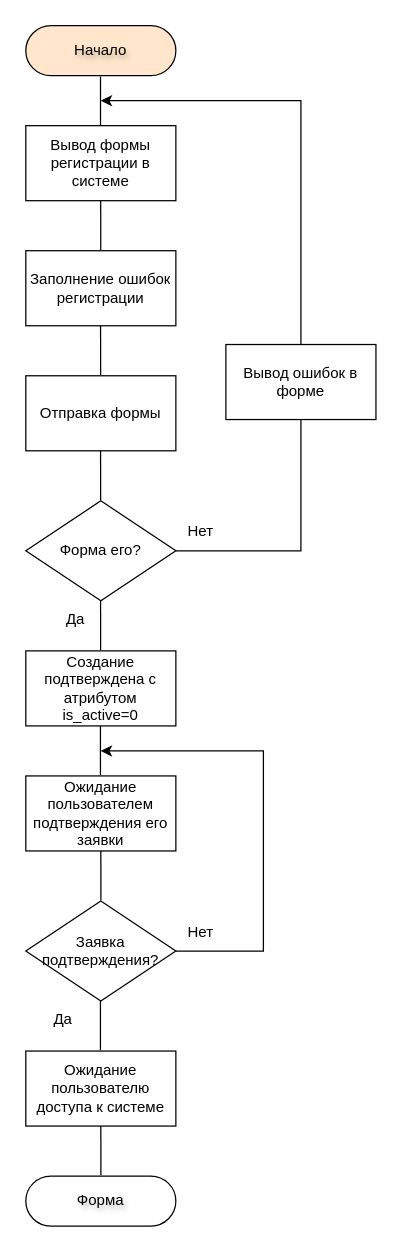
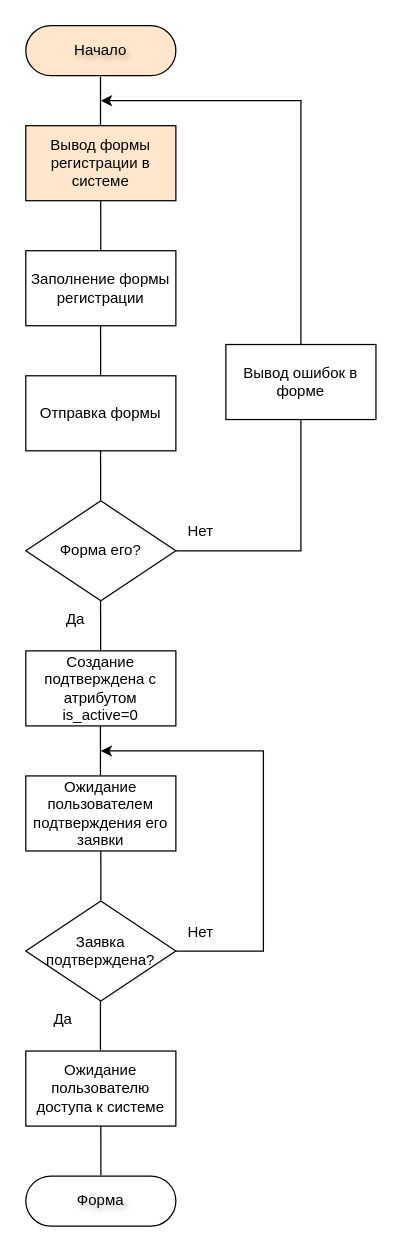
  <mxCell id="0" />
  <mxCell id="1" parent="0" />
  <mxCell id="2" value="Начало" style="rounded=1;whiteSpace=wrap;html=1;fontSize=12;glass=0;strokeWidth=1;shadow=0;spacing=0;textShadow=1;arcSize=50;fillColor=#ffe6cc;" vertex="1" parent="1"><mxGeometry x="20" y="20" width="120" height="40" as="geometry" /></mxCell>
  <mxCell id="3" value="" style="endArrow=none;html=1;rounded=0;entryX=0.533;entryY=1.015;entryDx=0;entryDy=0;entryPerimeter=0;" edge="1" parent="1"><mxGeometry width="50" height="50" relative="1" as="geometry"><mxPoint x="79.94" y="199.4" as="sourcePoint" /><mxPoint x="79.9" y="160" as="targetPoint" /></mxGeometry></mxCell>
- <mxCell id="4" value="Заполнение ошибок регистрации" style="rounded=0;whiteSpace=wrap;html=1;" vertex="1" parent="1"><mxGeometry x="20" y="200" width="120" height="60" as="geometry" /></mxCell>
+ <mxCell id="4" value="Заполнение формы регистрации" style="rounded=0;whiteSpace=wrap;html=1;" vertex="1" parent="1"><mxGeometry x="20" y="200" width="120" height="60" as="geometry" /></mxCell>
  <mxCell id="5" value="" style="endArrow=none;html=1;rounded=0;entryX=0.533;entryY=1.015;entryDx=0;entryDy=0;entryPerimeter=0;" edge="1" parent="1"><mxGeometry width="50" height="50" relative="1" as="geometry"><mxPoint x="79.84" y="299.4" as="sourcePoint" /><mxPoint x="79.8" y="260" as="targetPoint" /></mxGeometry></mxCell>
  <mxCell id="6" value="Отправка формы" style="rounded=0;whiteSpace=wrap;html=1;" vertex="1" parent="1"><mxGeometry x="20" y="300" width="120" height="60" as="geometry" /></mxCell>
  <mxCell id="7" value="" style="endArrow=none;html=1;rounded=0;entryX=0.533;entryY=1.015;entryDx=0;entryDy=0;entryPerimeter=0;" edge="1" parent="1"><mxGeometry width="50" height="50" relative="1" as="geometry"><mxPoint x="79.84" y="399.4" as="sourcePoint" /><mxPoint x="79.8" y="360" as="targetPoint" /></mxGeometry></mxCell>
  <mxCell id="8" value="Форма его?" style="rhombus;whiteSpace=wrap;html=1;" vertex="1" parent="1"><mxGeometry x="20" y="400" width="120" height="80" as="geometry" /></mxCell>
  <mxCell id="9" value="" style="endArrow=none;html=1;rounded=0;entryX=0.533;entryY=1.015;entryDx=0;entryDy=0;entryPerimeter=0;" edge="1" parent="1"><mxGeometry width="50" height="50" relative="1" as="geometry"><mxPoint x="79.84" y="519.4" as="sourcePoint" /><mxPoint x="79.8" y="480" as="targetPoint" /></mxGeometry></mxCell>
  <mxCell id="10" value="Да" style="text;html=1;align=center;verticalAlign=middle;whiteSpace=wrap;rounded=0;" vertex="1" parent="1"><mxGeometry x="30" y="480" width="60" height="30" as="geometry" /></mxCell>
  <mxCell id="11" value="Нет" style="text;html=1;align=center;verticalAlign=middle;whiteSpace=wrap;rounded=0;" vertex="1" parent="1"><mxGeometry x="130" y="410" width="60" height="30" as="geometry" /></mxCell>
- <mxCell id="12" value="Вывод формы регистрации в системе" style="rounded=0;whiteSpace=wrap;html=1;" vertex="1" parent="1"><mxGeometry x="20" y="100" width="120" height="60" as="geometry" /></mxCell>
+ <mxCell id="12" value="Вывод формы регистрации в системе" style="rounded=0;whiteSpace=wrap;html=1;fillColor=#ffe6cc;" vertex="1" parent="1"><mxGeometry x="20" y="100" width="120" height="60" as="geometry" /></mxCell>
  <mxCell id="13" value="" style="endArrow=none;html=1;rounded=0;entryX=0.533;entryY=1.015;entryDx=0;entryDy=0;entryPerimeter=0;" edge="1" parent="1"><mxGeometry width="50" height="50" relative="1" as="geometry"><mxPoint x="79.75" y="100" as="sourcePoint" /><mxPoint x="79.71" y="60.6" as="targetPoint" /></mxGeometry></mxCell>
  <mxCell id="14" value="" style="endArrow=classic;html=1;rounded=0;exitX=1;exitY=0.5;exitDx=0;exitDy=0;" edge="1" parent="1" source="8"><mxGeometry width="50" height="50" relative="1" as="geometry"><mxPoint x="310" y="360" as="sourcePoint" /><mxPoint x="80" y="80" as="targetPoint" /><Array as="points"><mxPoint x="240" y="440" /><mxPoint x="240" y="80" /></Array></mxGeometry></mxCell>
  <mxCell id="15" value="Создание подтверждена с атрибутом is_active=0" style="rounded=0;whiteSpace=wrap;html=1;" vertex="1" parent="1"><mxGeometry x="20" y="520" width="120" height="60" as="geometry" /></mxCell>
  <mxCell id="16" value="Ожидание пользователю доступа к системе" style="rounded=0;whiteSpace=wrap;html=1;" vertex="1" parent="1"><mxGeometry x="20" y="840" width="120" height="60" as="geometry" /></mxCell>
  <mxCell id="17" value="" style="endArrow=none;html=1;rounded=0;entryX=0.533;entryY=1.015;entryDx=0;entryDy=0;entryPerimeter=0;" edge="1" parent="1"><mxGeometry width="50" height="50" relative="1" as="geometry"><mxPoint x="79.7" y="619.4" as="sourcePoint" /><mxPoint x="79.66" y="580" as="targetPoint" /></mxGeometry></mxCell>
  <mxCell id="18" value="Форма" style="rounded=1;whiteSpace=wrap;html=1;fontSize=12;glass=0;strokeWidth=1;shadow=0;spacing=0;textShadow=1;arcSize=50;" vertex="1" parent="1"><mxGeometry x="20" y="940" width="120" height="40" as="geometry" /></mxCell>
  <mxCell id="19" value="" style="endArrow=none;html=1;rounded=0;entryX=0.533;entryY=1.015;entryDx=0;entryDy=0;entryPerimeter=0;" edge="1" parent="1"><mxGeometry width="50" height="50" relative="1" as="geometry"><mxPoint x="80.04" y="939.4" as="sourcePoint" /><mxPoint x="80" y="900" as="targetPoint" /></mxGeometry></mxCell>
  <mxCell id="20" value="Вывод ошибок в форме" style="rounded=0;whiteSpace=wrap;html=1;" vertex="1" parent="1"><mxGeometry x="180" y="275" width="120" height="60" as="geometry" /></mxCell>
- <mxCell id="21" value="Заявка подтверждения?" style="rhombus;whiteSpace=wrap;html=1;" vertex="1" parent="1"><mxGeometry x="20" y="720" width="120" height="80" as="geometry" /></mxCell>
+ <mxCell id="21" value="Заявка подтверждена?" style="rhombus;whiteSpace=wrap;html=1;" vertex="1" parent="1"><mxGeometry x="20" y="720" width="120" height="80" as="geometry" /></mxCell>
  <mxCell id="22" value="" style="endArrow=none;html=1;rounded=0;entryX=0.533;entryY=1.015;entryDx=0;entryDy=0;entryPerimeter=0;" edge="1" parent="1"><mxGeometry width="50" height="50" relative="1" as="geometry"><mxPoint x="79.7" y="839.4" as="sourcePoint" /><mxPoint x="79.66" y="800" as="targetPoint" /></mxGeometry></mxCell>
  <mxCell id="23" value="Да" style="text;html=1;align=center;verticalAlign=middle;whiteSpace=wrap;rounded=0;" vertex="1" parent="1"><mxGeometry x="20" y="800" width="60" height="30" as="geometry" /></mxCell>
  <mxCell id="24" value="Ожидание пользователем подтверждения его заявки" style="rounded=0;whiteSpace=wrap;html=1;" vertex="1" parent="1"><mxGeometry x="20" y="620" width="120" height="60" as="geometry" /></mxCell>
  <mxCell id="25" value="" style="endArrow=none;html=1;rounded=0;entryX=0.533;entryY=1.015;entryDx=0;entryDy=0;entryPerimeter=0;" edge="1" parent="1"><mxGeometry width="50" height="50" relative="1" as="geometry"><mxPoint x="80.04" y="719.4" as="sourcePoint" /><mxPoint x="80" y="680" as="targetPoint" /></mxGeometry></mxCell>
  <mxCell id="26" value="" style="endArrow=classic;html=1;rounded=0;exitX=1;exitY=0.5;exitDx=0;exitDy=0;" edge="1" parent="1" source="21"><mxGeometry width="50" height="50" relative="1" as="geometry"><mxPoint x="260" y="690" as="sourcePoint" /><mxPoint x="80" y="600" as="targetPoint" /><Array as="points"><mxPoint x="210" y="760" /><mxPoint x="210" y="600" /></Array></mxGeometry></mxCell>
  <mxCell id="27" value="Нет" style="text;html=1;align=center;verticalAlign=middle;whiteSpace=wrap;rounded=0;" vertex="1" parent="1"><mxGeometry x="130" y="730" width="60" height="30" as="geometry" /></mxCell>
